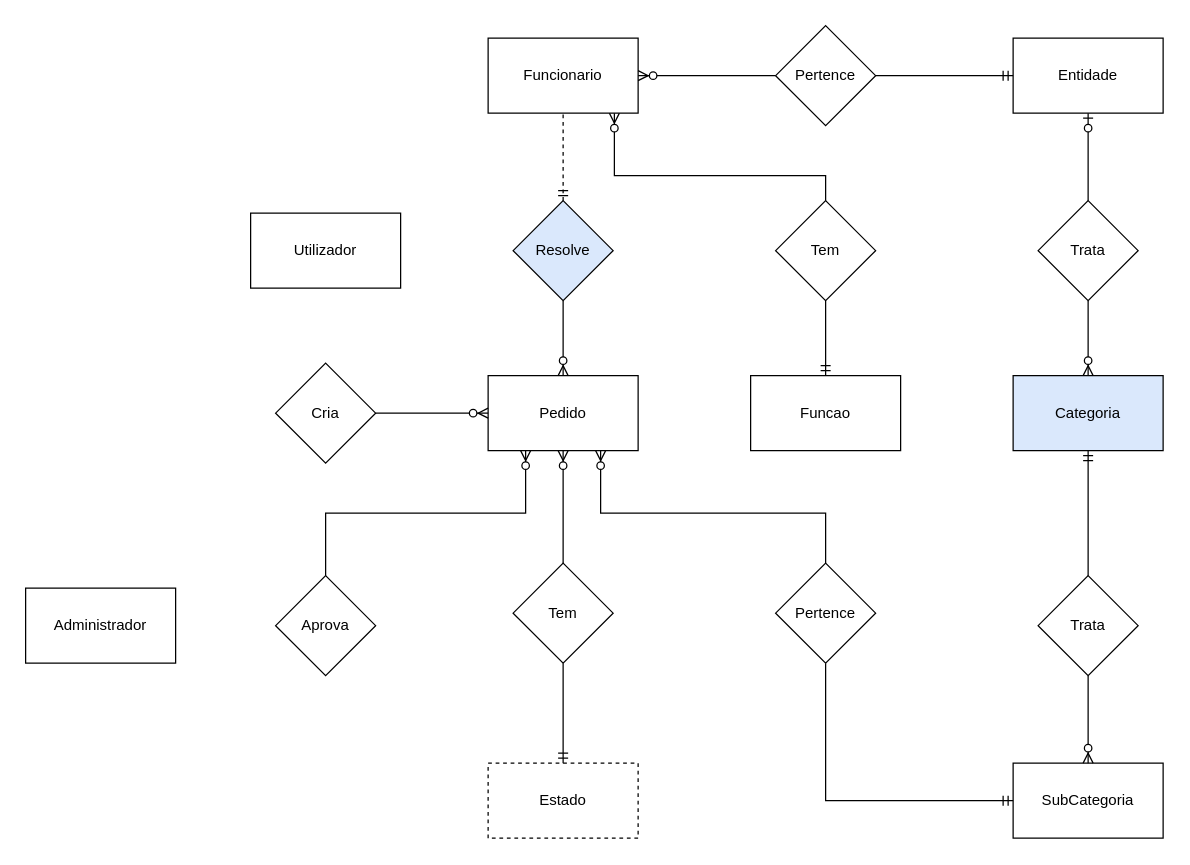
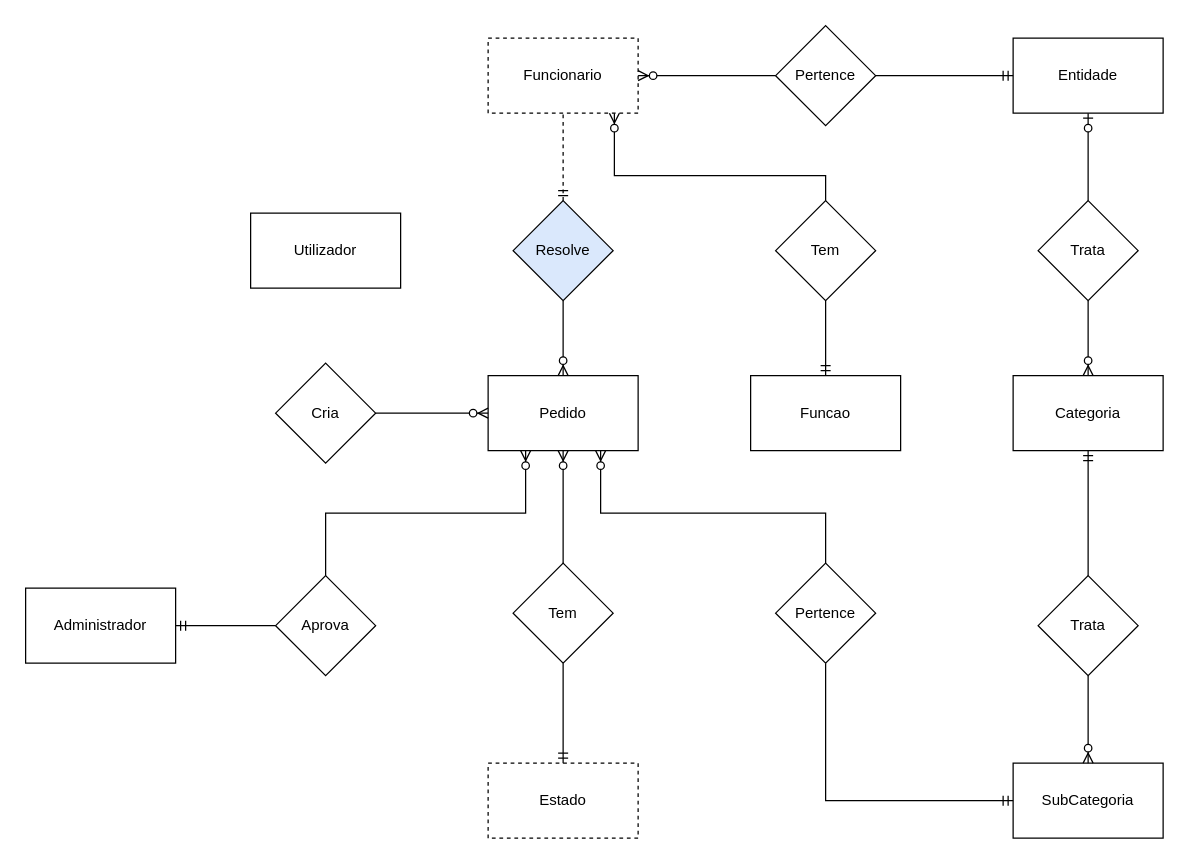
  <mxCell id="0" />
  <mxCell id="1" parent="0" />
  <mxCell id="2" value="Utilizador" style="rounded=0;whiteSpace=wrap;html=1;" vertex="1" parent="1"><mxGeometry x="200" y="170" width="120" height="60" as="geometry" /></mxCell>
  <mxCell id="3" style="edgeStyle=orthogonalEdgeStyle;rounded=0;orthogonalLoop=1;jettySize=auto;html=1;entryX=0.5;entryY=0;entryDx=0;entryDy=0;startArrow=ERzeroToMany;startFill=1;endArrow=none;endFill=0;" edge="1" parent="1" source="4" target="36"><mxGeometry relative="1" as="geometry"><mxPoint x="491" y="92" as="sourcePoint" /><Array as="points"><mxPoint x="491" y="140" /><mxPoint x="660" y="140" /></Array></mxGeometry></mxCell>
- <mxCell id="4" value="Funcionario" style="rounded=0;whiteSpace=wrap;html=1;" vertex="1" parent="1"><mxGeometry x="390" y="30" width="120" height="60" as="geometry" /></mxCell>
+ <mxCell id="4" value="Funcionario" style="rounded=0;whiteSpace=wrap;html=1;dashed=1;" vertex="1" parent="1"><mxGeometry x="390" y="30" width="120" height="60" as="geometry" /></mxCell>
  <mxCell id="5" style="edgeStyle=orthogonalEdgeStyle;rounded=0;orthogonalLoop=1;jettySize=auto;html=1;exitX=0.5;exitY=1;exitDx=0;exitDy=0;entryX=0.5;entryY=0;entryDx=0;entryDy=0;startArrow=ERzeroToOne;startFill=1;endArrow=none;endFill=0;" edge="1" parent="1" source="6" target="26"><mxGeometry relative="1" as="geometry" /></mxCell>
  <mxCell id="6" value="Entidade" style="rounded=0;whiteSpace=wrap;html=1;" vertex="1" parent="1"><mxGeometry x="810" y="30" width="120" height="60" as="geometry" /></mxCell>
  <mxCell id="7" style="edgeStyle=orthogonalEdgeStyle;rounded=0;orthogonalLoop=1;jettySize=auto;html=1;exitX=0.75;exitY=1;exitDx=0;exitDy=0;startArrow=ERzeroToMany;startFill=1;endArrow=none;endFill=0;entryX=0.5;entryY=0;entryDx=0;entryDy=0;" edge="1" parent="1" source="9" target="30"><mxGeometry relative="1" as="geometry"><mxPoint x="660" y="410" as="targetPoint" /><Array as="points"><mxPoint x="480" y="410" /><mxPoint x="660" y="410" /></Array></mxGeometry></mxCell>
  <mxCell id="8" style="edgeStyle=orthogonalEdgeStyle;rounded=0;orthogonalLoop=1;jettySize=auto;html=1;startArrow=ERzeroToMany;startFill=1;endArrow=none;endFill=0;entryX=0.5;entryY=0;entryDx=0;entryDy=0;exitX=0.5;exitY=1;exitDx=0;exitDy=0;" edge="1" parent="1" source="9" target="32"><mxGeometry relative="1" as="geometry"><mxPoint x="420.529" y="500" as="targetPoint" /><mxPoint x="460" y="440" as="sourcePoint" /></mxGeometry></mxCell>
  <mxCell id="9" value="Pedido" style="rounded=0;whiteSpace=wrap;html=1;" vertex="1" parent="1"><mxGeometry x="390" y="300" width="120" height="60" as="geometry" /></mxCell>
  <mxCell id="10" value="Funcao" style="rounded=0;whiteSpace=wrap;html=1;" vertex="1" parent="1"><mxGeometry x="600" y="300" width="120" height="60" as="geometry" /></mxCell>
  <mxCell id="11" style="edgeStyle=orthogonalEdgeStyle;rounded=0;orthogonalLoop=1;jettySize=auto;html=1;entryX=0.5;entryY=0;entryDx=0;entryDy=0;startArrow=ERmandOne;startFill=0;endArrow=none;endFill=0;" edge="1" parent="1" source="12" target="28"><mxGeometry relative="1" as="geometry" /></mxCell>
- <mxCell id="12" value="Categoria" style="rounded=0;whiteSpace=wrap;html=1;fillColor=#dae8fc;" vertex="1" parent="1"><mxGeometry x="810" y="300" width="120" height="60" as="geometry" /></mxCell>
+ <mxCell id="12" value="Categoria" style="rounded=0;whiteSpace=wrap;html=1;" vertex="1" parent="1"><mxGeometry x="810" y="300" width="120" height="60" as="geometry" /></mxCell>
  <mxCell id="13" value="SubCategoria" style="rounded=0;whiteSpace=wrap;html=1;" vertex="1" parent="1"><mxGeometry x="810" y="610" width="120" height="60" as="geometry" /></mxCell>
  <mxCell id="14" value="Estado" style="rounded=0;whiteSpace=wrap;html=1;dashed=1;" vertex="1" parent="1"><mxGeometry x="390" y="610" width="120" height="60" as="geometry" /></mxCell>
+ <mxCell id="15" style="edgeStyle=orthogonalEdgeStyle;rounded=0;orthogonalLoop=1;jettySize=auto;html=1;exitX=1;exitY=0.5;exitDx=0;exitDy=0;entryX=0;entryY=0.5;entryDx=0;entryDy=0;startArrow=ERmandOne;startFill=0;endArrow=none;endFill=0;" edge="1" parent="1" source="16" target="34"><mxGeometry relative="1" as="geometry" /></mxCell>
  <mxCell id="16" value="Administrador" style="rounded=0;whiteSpace=wrap;html=1;" vertex="1" parent="1"><mxGeometry x="20" y="470" width="120" height="60" as="geometry" /></mxCell>
  <mxCell id="17" style="edgeStyle=orthogonalEdgeStyle;rounded=0;orthogonalLoop=1;jettySize=auto;html=1;entryX=0;entryY=0.5;entryDx=0;entryDy=0;startArrow=none;startFill=0;endArrow=ERzeroToMany;endFill=1;" edge="1" parent="1" source="18" target="9"><mxGeometry relative="1" as="geometry" /></mxCell>
  <mxCell id="18" value="Cria" style="rhombus;whiteSpace=wrap;html=1;" vertex="1" parent="1"><mxGeometry x="220" y="290" width="80" height="80" as="geometry" /></mxCell>
  <mxCell id="19" style="edgeStyle=orthogonalEdgeStyle;rounded=0;orthogonalLoop=1;jettySize=auto;html=1;exitX=0.5;exitY=1;exitDx=0;exitDy=0;startArrow=none;startFill=0;endArrow=ERzeroToMany;endFill=1;" edge="1" parent="1" source="21"><mxGeometry relative="1" as="geometry"><mxPoint x="450" y="300" as="targetPoint" /></mxGeometry></mxCell>
  <mxCell id="20" style="edgeStyle=orthogonalEdgeStyle;rounded=0;orthogonalLoop=1;jettySize=auto;html=1;exitX=0.5;exitY=0;exitDx=0;exitDy=0;startArrow=ERmandOne;startFill=0;endArrow=none;endFill=0;dashed=1;" edge="1" parent="1" source="21" target="4"><mxGeometry relative="1" as="geometry"><mxPoint x="450" y="91" as="targetPoint" /></mxGeometry></mxCell>
  <mxCell id="21" value="Resolve" style="rhombus;whiteSpace=wrap;html=1;fillColor=#dae8fc;" vertex="1" parent="1"><mxGeometry x="410" y="160" width="80" height="80" as="geometry" /></mxCell>
  <mxCell id="22" style="edgeStyle=orthogonalEdgeStyle;rounded=0;orthogonalLoop=1;jettySize=auto;html=1;entryX=1;entryY=0.5;entryDx=0;entryDy=0;startArrow=none;startFill=0;endArrow=ERzeroToMany;endFill=1;" edge="1" parent="1" source="24" target="4"><mxGeometry relative="1" as="geometry" /></mxCell>
  <mxCell id="23" style="edgeStyle=orthogonalEdgeStyle;rounded=0;orthogonalLoop=1;jettySize=auto;html=1;exitX=1;exitY=0.5;exitDx=0;exitDy=0;entryX=0;entryY=0.5;entryDx=0;entryDy=0;startArrow=none;startFill=0;endArrow=ERmandOne;endFill=0;" edge="1" parent="1" source="24" target="6"><mxGeometry relative="1" as="geometry" /></mxCell>
  <mxCell id="24" value="Pertence" style="rhombus;whiteSpace=wrap;html=1;" vertex="1" parent="1"><mxGeometry x="620" y="20" width="80" height="80" as="geometry" /></mxCell>
  <mxCell id="25" style="edgeStyle=orthogonalEdgeStyle;rounded=0;orthogonalLoop=1;jettySize=auto;html=1;exitX=0.5;exitY=1;exitDx=0;exitDy=0;entryX=0.5;entryY=0;entryDx=0;entryDy=0;startArrow=none;startFill=0;endArrow=ERzeroToMany;endFill=1;" edge="1" parent="1" source="26" target="12"><mxGeometry relative="1" as="geometry" /></mxCell>
  <mxCell id="26" value="Trata" style="rhombus;whiteSpace=wrap;html=1;" vertex="1" parent="1"><mxGeometry x="830" y="160" width="80" height="80" as="geometry" /></mxCell>
  <mxCell id="27" style="edgeStyle=orthogonalEdgeStyle;rounded=0;orthogonalLoop=1;jettySize=auto;html=1;exitX=0.5;exitY=1;exitDx=0;exitDy=0;entryX=0.5;entryY=0;entryDx=0;entryDy=0;startArrow=none;startFill=0;endArrow=ERzeroToMany;endFill=1;" edge="1" parent="1" source="28" target="13"><mxGeometry relative="1" as="geometry" /></mxCell>
  <mxCell id="28" value="Trata" style="rhombus;whiteSpace=wrap;html=1;" vertex="1" parent="1"><mxGeometry x="830" y="460" width="80" height="80" as="geometry" /></mxCell>
  <mxCell id="29" style="edgeStyle=orthogonalEdgeStyle;rounded=0;orthogonalLoop=1;jettySize=auto;html=1;exitX=0.5;exitY=1;exitDx=0;exitDy=0;entryX=0;entryY=0.5;entryDx=0;entryDy=0;startArrow=none;startFill=0;endArrow=ERmandOne;endFill=0;" edge="1" parent="1" source="30" target="13"><mxGeometry relative="1" as="geometry" /></mxCell>
  <mxCell id="30" value="Pertence" style="rhombus;whiteSpace=wrap;html=1;" vertex="1" parent="1"><mxGeometry x="620" y="450" width="80" height="80" as="geometry" /></mxCell>
  <mxCell id="31" style="edgeStyle=orthogonalEdgeStyle;rounded=0;orthogonalLoop=1;jettySize=auto;html=1;exitX=0.5;exitY=1;exitDx=0;exitDy=0;startArrow=none;startFill=0;endArrow=ERmandOne;endFill=0;" edge="1" parent="1" source="32" target="14"><mxGeometry relative="1" as="geometry" /></mxCell>
  <mxCell id="32" value="Tem" style="rhombus;whiteSpace=wrap;html=1;" vertex="1" parent="1"><mxGeometry x="410" y="450" width="80" height="80" as="geometry" /></mxCell>
  <mxCell id="33" style="edgeStyle=orthogonalEdgeStyle;rounded=0;orthogonalLoop=1;jettySize=auto;html=1;exitX=0.5;exitY=0;exitDx=0;exitDy=0;startArrow=none;startFill=0;endArrow=ERzeroToMany;endFill=1;entryX=0.25;entryY=1;entryDx=0;entryDy=0;" edge="1" parent="1" source="34" target="9"><mxGeometry relative="1" as="geometry"><mxPoint x="414" y="380" as="targetPoint" /></mxGeometry></mxCell>
  <mxCell id="34" value="Aprova" style="rhombus;whiteSpace=wrap;html=1;" vertex="1" parent="1"><mxGeometry x="220" y="460" width="80" height="80" as="geometry" /></mxCell>
  <mxCell id="35" style="edgeStyle=orthogonalEdgeStyle;rounded=0;orthogonalLoop=1;jettySize=auto;html=1;exitX=0.5;exitY=1;exitDx=0;exitDy=0;entryX=0.5;entryY=0;entryDx=0;entryDy=0;startArrow=none;startFill=0;endArrow=ERmandOne;endFill=0;" edge="1" parent="1" source="36" target="10"><mxGeometry relative="1" as="geometry" /></mxCell>
  <mxCell id="36" value="Tem" style="rhombus;whiteSpace=wrap;html=1;" vertex="1" parent="1"><mxGeometry x="620" y="160" width="80" height="80" as="geometry" /></mxCell>
